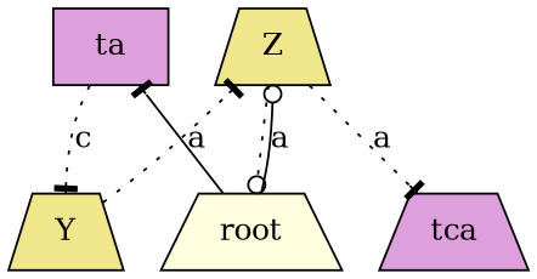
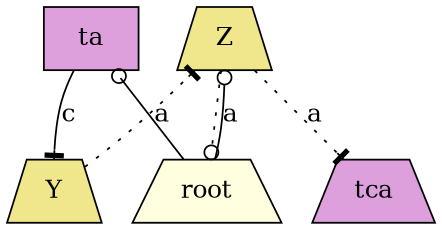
  digraph {
    node [fillcolor=plum shape=trapezium style=filled]
    edge [arrowhead=tee]
    ta [shape=box]
    n2 [fillcolor=khaki label=Z]
    n3 [fillcolor=khaki label=Y]
    tca
    n5 [fillcolor=lightyellow label=root]
    subgraph sub_1 {
      rank=same
      ta
      n2
    }
    subgraph sub_2 {
      rank=same
      n3
      tca
    }
-   ta -> n3 [label=c style=dotted]
+   ta -> n3 [label=c]
    n2 -> tca [label=a style=dotted]
    n2 -> n5 [arrowhead=odot style=dotted]
    n3 -> n2 [style=dotted]
-   n5 -> ta [label=a]
+   n5 -> ta [arrowhead=odot label=a]
    n5 -> n2 [arrowhead=odot label=a]
  }
